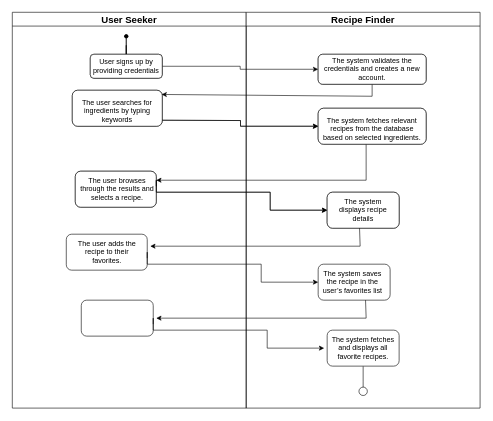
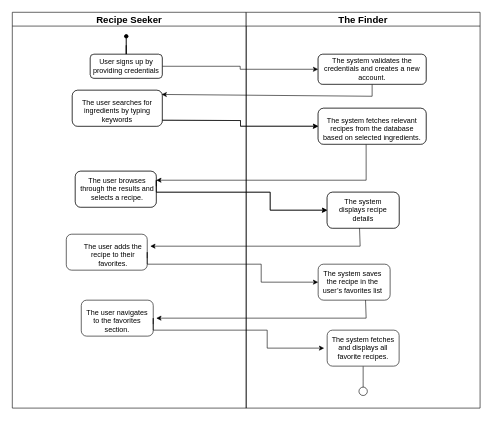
  <mxCell id="0" />
  <mxCell id="1" parent="0" />
  <mxCell id="2" value="" style="rounded=1;whiteSpace=wrap;html=1;" parent="1" vertex="1"><mxGeometry x="150" y="90" width="120" height="40" as="geometry" /></mxCell>
  <mxCell id="3" value="&lt;span style=&quot;&quot; data-end=&quot;441&quot; data-start=&quot;424&quot;&gt;User signs up&lt;/span&gt; by providing credentials" style="text;html=1;align=center;verticalAlign=middle;whiteSpace=wrap;rounded=0;" parent="1" vertex="1"><mxGeometry x="150" y="95" width="120" height="30" as="geometry" /></mxCell>
  <mxCell id="4" value="" style="rounded=1;whiteSpace=wrap;html=1;" parent="1" vertex="1"><mxGeometry x="120" y="150" width="150" height="60" as="geometry" /></mxCell>
  <mxCell id="5" value="&lt;br&gt;The user &lt;span style=&quot;&quot; data-end=&quot;623&quot; data-start=&quot;595&quot;&gt;searches for ingredients&lt;/span&gt; by typing keywords &lt;div&gt;&lt;br/&gt;&lt;/div&gt;" style="text;html=1;align=center;verticalAlign=middle;whiteSpace=wrap;rounded=0;" parent="1" vertex="1"><mxGeometry x="120" y="170" width="150" height="30" as="geometry" /></mxCell>
  <mxCell id="6" value="" style="rounded=1;whiteSpace=wrap;html=1;" parent="1" vertex="1"><mxGeometry x="125" y="285" width="135" height="60" as="geometry" /></mxCell>
  <mxCell id="7" value="The user &lt;span style=&quot;&quot; data-end=&quot;819&quot; data-start=&quot;788&quot;&gt;browses through the results&lt;/span&gt; and selects a recipe." style="text;html=1;align=center;verticalAlign=middle;whiteSpace=wrap;rounded=0;" parent="1" vertex="1"><mxGeometry x="130" y="300" width="130" height="30" as="geometry" /></mxCell>
  <mxCell id="8" value="" style="rounded=1;whiteSpace=wrap;html=1;" parent="1" vertex="1"><mxGeometry x="530" y="90" width="180" height="50" as="geometry" /></mxCell>
  <mxCell id="9" value="The &lt;span style=&quot;&quot; data-end=&quot;537&quot; data-start=&quot;517&quot;&gt;system validates&lt;/span&gt; the credentials and creates a new account." style="text;html=1;align=center;verticalAlign=middle;whiteSpace=wrap;rounded=0;" parent="1" vertex="1"><mxGeometry x="535" y="100" width="170" height="30" as="geometry" /></mxCell>
  <mxCell id="10" value="" style="rounded=1;whiteSpace=wrap;html=1;" parent="1" vertex="1"><mxGeometry x="530" y="180" width="180" height="60" as="geometry" /></mxCell>
  <mxCell id="11" value="&lt;br&gt;The &lt;span style=&quot;&quot; data-end=&quot;724&quot; data-start=&quot;689&quot;&gt;system fetches relevant recipes&lt;/span&gt; from the database based on selected ingredients.&lt;div&gt;&lt;br/&gt;&lt;/div&gt;" style="text;html=1;align=center;verticalAlign=middle;whiteSpace=wrap;rounded=0;" parent="1" vertex="1"><mxGeometry x="535" y="200" width="170" height="30" as="geometry" /></mxCell>
  <mxCell id="12" style="edgeStyle=orthogonalEdgeStyle;rounded=0;orthogonalLoop=1;jettySize=auto;html=1;" parent="1" target="10" edge="1"><mxGeometry relative="1" as="geometry"><mxPoint x="510" y="200" as="targetPoint" /><mxPoint x="270" y="200" as="sourcePoint" /></mxGeometry></mxCell>
  <mxCell id="13" style="edgeStyle=orthogonalEdgeStyle;rounded=0;orthogonalLoop=1;jettySize=auto;html=1;entryX=0;entryY=0.5;entryDx=0;entryDy=0;" parent="1" target="14" edge="1"><mxGeometry relative="1" as="geometry"><mxPoint x="530" y="310" as="targetPoint" /><mxPoint x="260" y="310" as="sourcePoint" /><Array as="points"><mxPoint x="260" y="300" /><mxPoint x="260" y="320" /><mxPoint x="450" y="320" /><mxPoint x="450" y="350" /></Array></mxGeometry></mxCell>
  <mxCell id="14" value="" style="rounded=1;whiteSpace=wrap;html=1;" parent="1" vertex="1"><mxGeometry x="545" y="320" width="120" height="60" as="geometry" /></mxCell>
  <mxCell id="15" value="The &lt;span style=&quot;&quot; data-end=&quot;885&quot; data-start=&quot;851&quot;&gt;system displays recipe details&lt;/span&gt;" style="text;html=1;align=center;verticalAlign=middle;whiteSpace=wrap;rounded=0;" parent="1" vertex="1"><mxGeometry x="560" y="335" width="90" height="30" as="geometry" /></mxCell>
  <mxCell id="16" value="" style="endArrow=none;html=1;rounded=0;" parent="1" source="18" target="2" edge="1"><mxGeometry width="50" height="50" relative="1" as="geometry"><mxPoint x="210" y="60" as="sourcePoint" /><mxPoint x="210" y="110" as="targetPoint" /></mxGeometry></mxCell>
  <mxCell id="17" value="" style="endArrow=none;html=1;rounded=0;" parent="1" target="18" edge="1"><mxGeometry width="50" height="50" relative="1" as="geometry"><mxPoint x="210" y="60" as="sourcePoint" /><mxPoint x="210" y="90" as="targetPoint" /></mxGeometry></mxCell>
  <mxCell id="18" value="" style="shape=waypoint;sketch=0;size=6;pointerEvents=1;points=[];fillColor=none;resizable=0;rotatable=0;perimeter=centerPerimeter;snapToPoint=1;" parent="1" vertex="1"><mxGeometry x="200" y="50" width="20" height="20" as="geometry" /></mxCell>
  <mxCell id="19" value="" style="edgeStyle=orthogonalEdgeStyle;rounded=0;orthogonalLoop=1;jettySize=auto;html=1;endArrow=oval;endFill=1;" parent="1" source="3" target="18" edge="1"><mxGeometry relative="1" as="geometry" /></mxCell>
  <mxCell id="20" style="edgeStyle=orthogonalEdgeStyle;rounded=0;orthogonalLoop=1;jettySize=auto;html=1;" parent="1" source="3" target="8" edge="1"><mxGeometry relative="1" as="geometry"><mxPoint x="510" y="110" as="targetPoint" /></mxGeometry></mxCell>
  <mxCell id="21" value="" style="endArrow=none;html=1;rounded=0;entryX=0.5;entryY=1;entryDx=0;entryDy=0;startArrow=classic;startFill=1;exitX=0.993;exitY=0.117;exitDx=0;exitDy=0;exitPerimeter=0;" parent="1" source="4" target="8" edge="1"><mxGeometry width="50" height="50" relative="1" as="geometry"><mxPoint x="270" y="170" as="sourcePoint" /><mxPoint x="450" y="240" as="targetPoint" /><Array as="points"><mxPoint x="620" y="160" /></Array></mxGeometry></mxCell>
  <mxCell id="22" value="" style="endArrow=none;html=1;rounded=0;entryX=0.441;entryY=1.333;entryDx=0;entryDy=0;entryPerimeter=0;endFill=1;startArrow=classic;startFill=1;exitX=1;exitY=0;exitDx=0;exitDy=0;" parent="1" source="7" target="11" edge="1"><mxGeometry width="50" height="50" relative="1" as="geometry"><mxPoint x="270" y="270" as="sourcePoint" /><mxPoint x="450" y="240" as="targetPoint" /><Array as="points"><mxPoint x="610" y="300" /></Array></mxGeometry></mxCell>
- <mxCell id="23" value="&lt;span id=&quot;docs-internal-guid-25d10dc7-7fff-8219-5624-b3d3df08cb75&quot; style=&quot;font-weight:normal;&quot;&gt;&lt;span style=&quot;font-size: 12pt; font-family: Arial, sans-serif; background-color: transparent; font-weight: 700; font-variant-numeric: normal; font-variant-east-asian: normal; font-variant-alternates: normal; font-variant-position: normal; font-variant-emoji: normal; vertical-align: baseline; white-space-collapse: preserve;&quot;&gt;User Seeker&lt;/span&gt;&lt;/span&gt;" style="swimlane;whiteSpace=wrap;html=1;" parent="1" vertex="1"><mxGeometry x="20" y="20" width="390" height="660" as="geometry" /></mxCell>
+ <mxCell id="23" value="&lt;span id=&quot;docs-internal-guid-25d10dc7-7fff-8219-5624-b3d3df08cb75&quot; style=&quot;font-weight:normal;&quot;&gt;&lt;span style=&quot;font-size: 12pt; font-family: Arial, sans-serif; background-color: transparent; font-weight: 700; font-variant-numeric: normal; font-variant-east-asian: normal; font-variant-alternates: normal; font-variant-position: normal; font-variant-emoji: normal; vertical-align: baseline; white-space-collapse: preserve;&quot;&gt;Recipe Seeker&lt;/span&gt;&lt;/span&gt;" style="swimlane;whiteSpace=wrap;html=1;" parent="1" vertex="1"><mxGeometry x="20" y="20" width="390" height="660" as="geometry" /></mxCell>
  <mxCell id="24" value="" style="rounded=1;whiteSpace=wrap;html=1;" parent="23" vertex="1"><mxGeometry x="130" y="70" width="120" height="40" as="geometry" /></mxCell>
  <mxCell id="25" value="&lt;span style=&quot;&quot; data-end=&quot;441&quot; data-start=&quot;424&quot;&gt;User signs up&lt;/span&gt; by providing credentials" style="text;html=1;align=center;verticalAlign=middle;whiteSpace=wrap;rounded=0;" parent="23" vertex="1"><mxGeometry x="130" y="75" width="120" height="30" as="geometry" /></mxCell>
  <mxCell id="26" value="" style="rounded=1;whiteSpace=wrap;html=1;" parent="23" vertex="1"><mxGeometry x="100" y="130" width="150" height="60" as="geometry" /></mxCell>
  <mxCell id="27" value="&lt;br&gt;The user &lt;span style=&quot;&quot; data-end=&quot;623&quot; data-start=&quot;595&quot;&gt;searches for ingredients&lt;/span&gt; by typing keywords &lt;div&gt;&lt;br/&gt;&lt;/div&gt;" style="text;html=1;align=center;verticalAlign=middle;whiteSpace=wrap;rounded=0;" parent="23" vertex="1"><mxGeometry x="100" y="150" width="150" height="30" as="geometry" /></mxCell>
  <mxCell id="28" value="" style="rounded=1;whiteSpace=wrap;html=1;" parent="23" vertex="1"><mxGeometry x="105" y="265" width="135" height="60" as="geometry" /></mxCell>
  <mxCell id="29" value="The user &lt;span style=&quot;&quot; data-end=&quot;819&quot; data-start=&quot;788&quot;&gt;browses through the results&lt;/span&gt; and selects a recipe." style="text;html=1;align=center;verticalAlign=middle;whiteSpace=wrap;rounded=0;" parent="23" vertex="1"><mxGeometry x="110" y="280" width="130" height="30" as="geometry" /></mxCell>
  <mxCell id="30" value="" style="rounded=1;whiteSpace=wrap;html=1;" parent="23" vertex="1"><mxGeometry x="90" y="370" width="135" height="60" as="geometry" /></mxCell>
- <mxCell id="31" value="The user &lt;span style=&quot;&quot; data-end=&quot;1981&quot; data-start=&quot;1943&quot;&gt;adds the recipe to their favorites&lt;/span&gt;." style="text;html=1;align=center;verticalAlign=middle;whiteSpace=wrap;rounded=0;" parent="23" vertex="1"><mxGeometry x="102.5" y="385" width="110" height="30" as="geometry" /></mxCell>
+ <mxCell id="31" value="The user &lt;span style=&quot;&quot; data-end=&quot;1981&quot; data-start=&quot;1943&quot;&gt;adds the recipe to their favorites&lt;/span&gt;." style="text;html=1;align=center;verticalAlign=middle;whiteSpace=wrap;rounded=0;" parent="23" vertex="1"><mxGeometry x="112.5" y="390" width="110" height="30" as="geometry" /></mxCell>
  <mxCell id="32" value="" style="rounded=1;whiteSpace=wrap;html=1;" parent="23" vertex="1"><mxGeometry x="115" y="480" width="120" height="60" as="geometry" /></mxCell>
+ <mxCell id="33" value="The user &lt;span style=&quot;&quot; data-end=&quot;2109&quot; data-start=&quot;2071&quot;&gt;navigates to the favorites section&lt;/span&gt;." style="text;html=1;align=center;verticalAlign=middle;whiteSpace=wrap;rounded=0;" parent="23" vertex="1"><mxGeometry x="120" y="500" width="110" height="30" as="geometry" /></mxCell>
  <mxCell id="34" style="edgeStyle=orthogonalEdgeStyle;rounded=0;orthogonalLoop=1;jettySize=auto;html=1;entryX=0;entryY=0.5;entryDx=0;entryDy=0;" parent="23" edge="1"><mxGeometry relative="1" as="geometry"><mxPoint x="520" y="560" as="targetPoint" /><mxPoint x="235" y="520" as="sourcePoint" /><Array as="points"><mxPoint x="235" y="510" /><mxPoint x="235" y="530" /><mxPoint x="425" y="530" /><mxPoint x="425" y="560" /></Array></mxGeometry></mxCell>
- <mxCell id="35" value="&lt;span id=&quot;docs-internal-guid-d741e282-7fff-c643-d7a1-f52a88dc3bbc&quot; style=&quot;font-weight:normal;&quot;&gt;&lt;span style=&quot;font-size: 12pt; font-family: Arial, sans-serif; background-color: transparent; font-weight: 700; font-variant-numeric: normal; font-variant-east-asian: normal; font-variant-alternates: normal; font-variant-position: normal; font-variant-emoji: normal; vertical-align: baseline; white-space-collapse: preserve;&quot;&gt;&amp;nbsp;Recipe Finder &lt;/span&gt;&lt;/span&gt;" style="swimlane;whiteSpace=wrap;html=1;startSize=23;" parent="1" vertex="1"><mxGeometry x="410" y="20" width="390" height="660" as="geometry" /></mxCell>
+ <mxCell id="35" value="&lt;span id=&quot;docs-internal-guid-d741e282-7fff-c643-d7a1-f52a88dc3bbc&quot; style=&quot;font-weight:normal;&quot;&gt;&lt;span style=&quot;font-size: 12pt; font-family: Arial, sans-serif; background-color: transparent; font-weight: 700; font-variant-numeric: normal; font-variant-east-asian: normal; font-variant-alternates: normal; font-variant-position: normal; font-variant-emoji: normal; vertical-align: baseline; white-space-collapse: preserve;&quot;&gt;&amp;nbsp;The Finder &lt;/span&gt;&lt;/span&gt;" style="swimlane;whiteSpace=wrap;html=1;startSize=23;" parent="1" vertex="1"><mxGeometry x="410" y="20" width="390" height="660" as="geometry" /></mxCell>
  <mxCell id="36" value="" style="rounded=1;whiteSpace=wrap;html=1;" parent="35" vertex="1"><mxGeometry x="120" y="70" width="180" height="50" as="geometry" /></mxCell>
  <mxCell id="37" value="The &lt;span style=&quot;&quot; data-end=&quot;537&quot; data-start=&quot;517&quot;&gt;system validates&lt;/span&gt; the credentials and creates a new account." style="text;html=1;align=center;verticalAlign=middle;whiteSpace=wrap;rounded=0;" parent="35" vertex="1"><mxGeometry x="125" y="80" width="170" height="30" as="geometry" /></mxCell>
  <mxCell id="38" value="" style="rounded=1;whiteSpace=wrap;html=1;" parent="35" vertex="1"><mxGeometry x="120" y="160" width="180" height="60" as="geometry" /></mxCell>
  <mxCell id="39" value="&lt;br&gt;The &lt;span style=&quot;&quot; data-end=&quot;724&quot; data-start=&quot;689&quot;&gt;system fetches relevant recipes&lt;/span&gt; from the database based on selected ingredients.&lt;div&gt;&lt;br/&gt;&lt;/div&gt;" style="text;html=1;align=center;verticalAlign=middle;whiteSpace=wrap;rounded=0;" parent="35" vertex="1"><mxGeometry x="125" y="180" width="170" height="30" as="geometry" /></mxCell>
  <mxCell id="40" style="edgeStyle=orthogonalEdgeStyle;rounded=0;orthogonalLoop=1;jettySize=auto;html=1;" parent="35" target="38" edge="1"><mxGeometry relative="1" as="geometry"><mxPoint x="100" y="180" as="targetPoint" /><mxPoint x="-140" y="180" as="sourcePoint" /></mxGeometry></mxCell>
  <mxCell id="41" style="edgeStyle=orthogonalEdgeStyle;rounded=0;orthogonalLoop=1;jettySize=auto;html=1;entryX=0;entryY=0.5;entryDx=0;entryDy=0;" parent="35" target="42" edge="1"><mxGeometry relative="1" as="geometry"><mxPoint x="120" y="290" as="targetPoint" /><mxPoint x="-150" y="290" as="sourcePoint" /><Array as="points"><mxPoint x="-150" y="280" /><mxPoint x="-150" y="300" /><mxPoint x="40" y="300" /><mxPoint x="40" y="330" /></Array></mxGeometry></mxCell>
  <mxCell id="42" value="" style="rounded=1;whiteSpace=wrap;html=1;" parent="35" vertex="1"><mxGeometry x="135" y="300" width="120" height="60" as="geometry" /></mxCell>
  <mxCell id="43" value="The &lt;span style=&quot;&quot; data-end=&quot;885&quot; data-start=&quot;851&quot;&gt;system displays recipe details&lt;/span&gt;" style="text;html=1;align=center;verticalAlign=middle;whiteSpace=wrap;rounded=0;" parent="35" vertex="1"><mxGeometry x="150" y="315" width="90" height="30" as="geometry" /></mxCell>
  <mxCell id="44" value="" style="endArrow=none;html=1;rounded=0;entryX=0.441;entryY=1.333;entryDx=0;entryDy=0;entryPerimeter=0;endFill=1;startArrow=classic;startFill=1;" parent="35" edge="1"><mxGeometry width="50" height="50" relative="1" as="geometry"><mxPoint x="-160" y="390" as="sourcePoint" /><mxPoint x="189" y="360" as="targetPoint" /><Array as="points"><mxPoint x="190" y="390" /></Array></mxGeometry></mxCell>
  <mxCell id="45" style="edgeStyle=orthogonalEdgeStyle;rounded=0;orthogonalLoop=1;jettySize=auto;html=1;entryX=0;entryY=0.5;entryDx=0;entryDy=0;" parent="35" edge="1"><mxGeometry relative="1" as="geometry"><mxPoint x="120" y="450" as="targetPoint" /><mxPoint x="-165" y="410" as="sourcePoint" /><Array as="points"><mxPoint x="-165" y="400" /><mxPoint x="-165" y="420" /><mxPoint x="25" y="420" /><mxPoint x="25" y="450" /></Array></mxGeometry></mxCell>
  <mxCell id="46" value="" style="rounded=1;whiteSpace=wrap;html=1;" parent="35" vertex="1"><mxGeometry x="120" y="420" width="120" height="60" as="geometry" /></mxCell>
  <mxCell id="47" value="The &lt;span style=&quot;&quot; data-end=&quot;2019&quot; data-start=&quot;1992&quot;&gt;system saves the recipe&lt;/span&gt; in the user’s favorites list" style="text;html=1;align=center;verticalAlign=middle;whiteSpace=wrap;rounded=0;" parent="35" vertex="1"><mxGeometry x="125" y="435" width="105" height="30" as="geometry" /></mxCell>
  <mxCell id="48" value="" style="endArrow=none;html=1;rounded=0;entryX=0.441;entryY=1.333;entryDx=0;entryDy=0;entryPerimeter=0;endFill=1;startArrow=classic;startFill=1;" parent="35" edge="1"><mxGeometry width="50" height="50" relative="1" as="geometry"><mxPoint x="-150" y="510" as="sourcePoint" /><mxPoint x="199" y="480" as="targetPoint" /><Array as="points"><mxPoint x="200" y="510" /></Array></mxGeometry></mxCell>
  <mxCell id="49" style="edgeStyle=orthogonalEdgeStyle;rounded=0;orthogonalLoop=1;jettySize=auto;html=1;endArrow=circle;endFill=0;" parent="35" source="50" edge="1"><mxGeometry relative="1" as="geometry"><mxPoint x="195" y="640" as="targetPoint" /></mxGeometry></mxCell>
  <mxCell id="50" value="&lt;br&gt;The &lt;span style=&quot;&quot; data-end=&quot;2173&quot; data-start=&quot;2121&quot;&gt;system fetches and displays all favorite recipes&lt;/span&gt;.&lt;div&gt;&lt;br/&gt;&lt;/div&gt;" style="rounded=1;whiteSpace=wrap;html=1;" parent="35" vertex="1"><mxGeometry x="135" y="530" width="120" height="60" as="geometry" /></mxCell>
